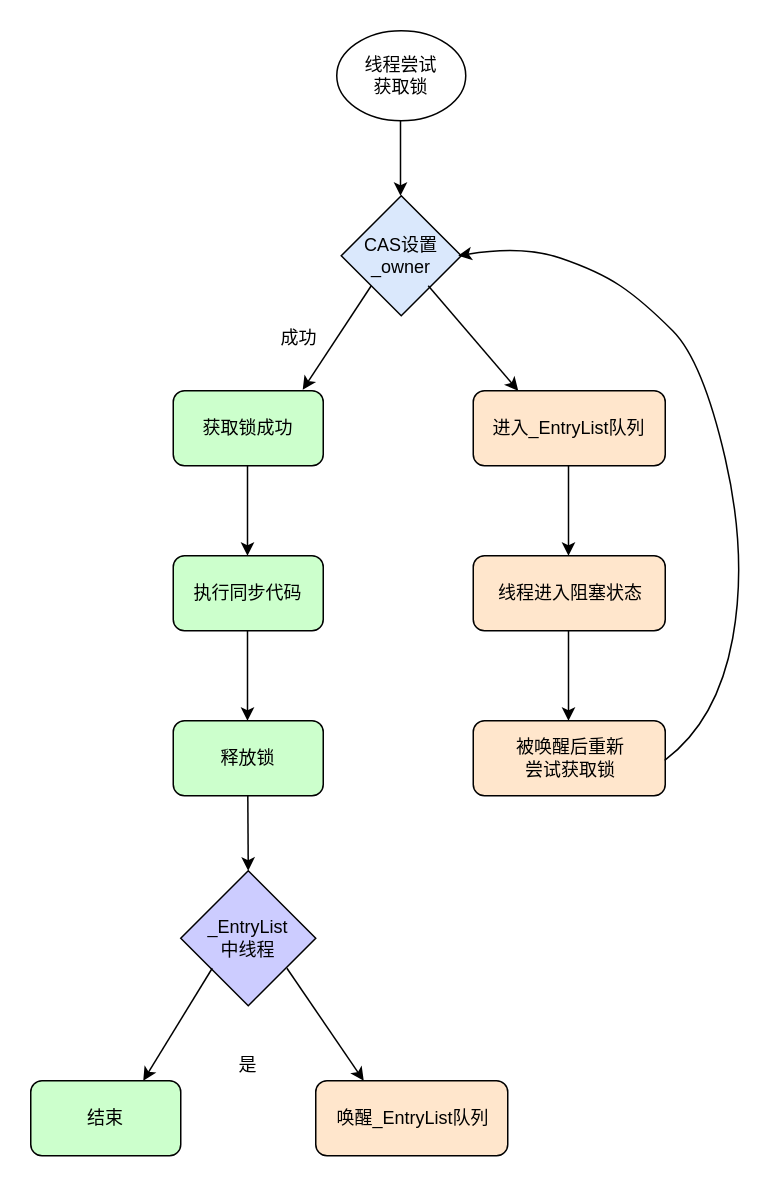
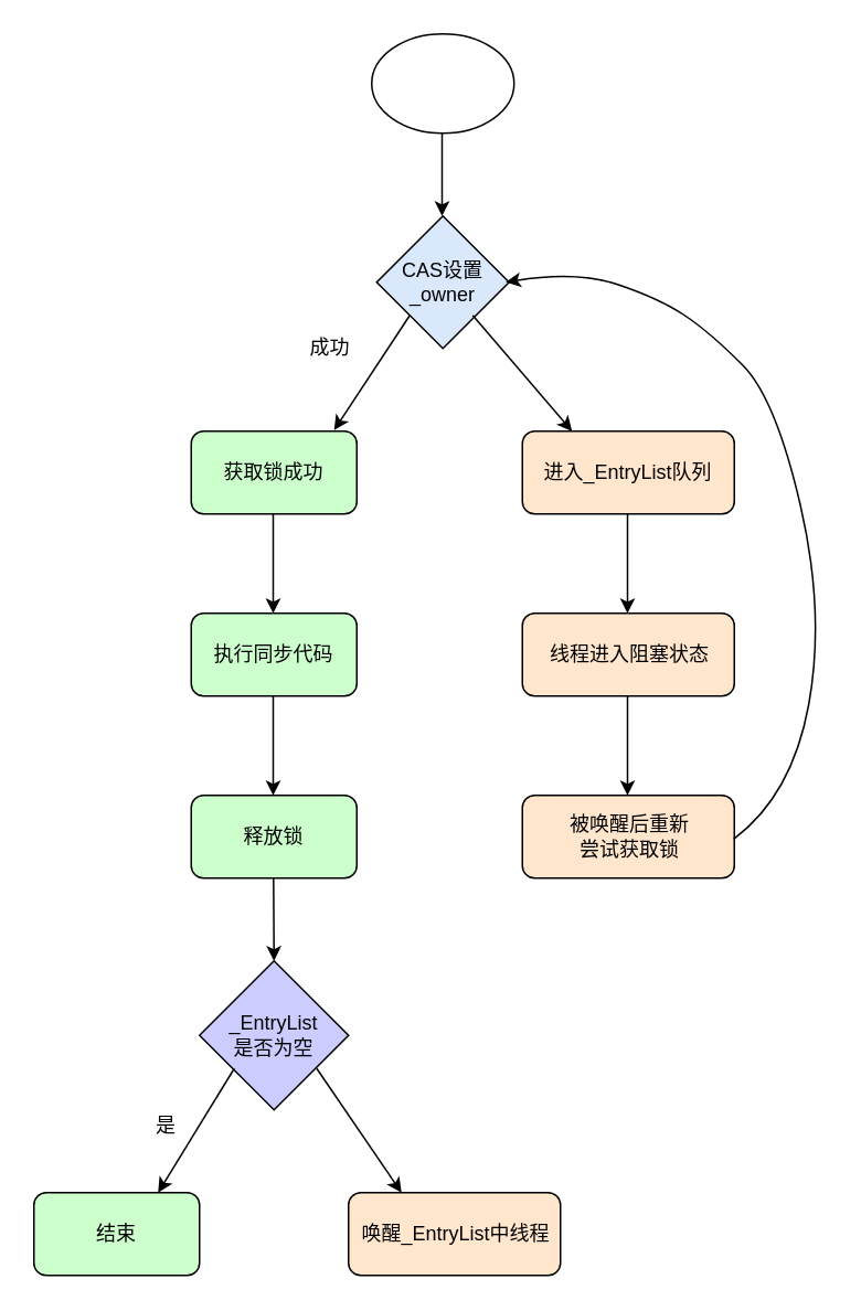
  <mxCell id="0" />
  <mxCell id="1" parent="0" />
  <mxCell id="2" value="CAS设置_owner" style="rhombus;whiteSpace=wrap;html=1;fillColor=#dae8fc;" vertex="1" parent="1"><mxGeometry x="227" y="130" width="80" height="80" as="geometry" /></mxCell>
  <mxCell id="3" value="" style="endArrow=classic;html=1;rounded=0;" edge="1" parent="1"><mxGeometry width="50" height="50" relative="1" as="geometry"><mxPoint x="266.5" y="80" as="sourcePoint" /><mxPoint x="266.5" y="130" as="targetPoint" /></mxGeometry></mxCell>
  <mxCell id="4" value="" style="rounded=1;whiteSpace=wrap;html=1;fillColor=#CCFFCC;" vertex="1" parent="1"><mxGeometry x="115" y="260" width="100" height="50" as="geometry" /></mxCell>
  <mxCell id="5" value="获取锁成功" style="text;strokeColor=none;align=center;fillColor=none;html=1;verticalAlign=middle;whiteSpace=wrap;rounded=0;" vertex="1" parent="1"><mxGeometry x="130" y="270" width="70" height="30" as="geometry" /></mxCell>
  <mxCell id="6" value="" style="rounded=1;whiteSpace=wrap;html=1;fillColor=#FFE6CC;" vertex="1" parent="1"><mxGeometry x="315" y="260" width="128" height="50" as="geometry" /></mxCell>
  <mxCell id="7" value="进入_EntryList队列" style="text;strokeColor=none;align=center;fillColor=none;html=1;verticalAlign=middle;whiteSpace=wrap;rounded=0;" vertex="1" parent="1"><mxGeometry x="324" y="270" width="110" height="30" as="geometry" /></mxCell>
  <mxCell id="8" value="" style="endArrow=classic;html=1;rounded=0;entryX=0.863;entryY=-0.013;entryDx=0;entryDy=0;entryPerimeter=0;exitX=0;exitY=1;exitDx=0;exitDy=0;" edge="1" parent="1" source="2" target="4"><mxGeometry width="50" height="50" relative="1" as="geometry"><mxPoint x="237" y="190" as="sourcePoint" /><mxPoint x="185" y="250" as="targetPoint" /></mxGeometry></mxCell>
  <mxCell id="9" value="" style="endArrow=classic;html=1;rounded=0;" edge="1" parent="1"><mxGeometry width="50" height="50" relative="1" as="geometry"><mxPoint x="285" y="190" as="sourcePoint" /><mxPoint x="345" y="260" as="targetPoint" /></mxGeometry></mxCell>
- <mxCell id="10" value="成功" style="text;strokeColor=none;align=center;fillColor=none;html=1;verticalAlign=middle;whiteSpace=wrap;rounded=0;" vertex="1" parent="1"><mxGeometry x="179" y="210" width="40" height="30" as="geometry" /></mxCell>
+ <mxCell id="10" value="成功" style="text;strokeColor=none;align=center;fillColor=none;html=1;verticalAlign=middle;whiteSpace=wrap;rounded=0;" vertex="1" parent="1"><mxGeometry x="179" y="195" width="40" height="30" as="geometry" /></mxCell>
  <mxCell id="11" value="" style="rounded=1;whiteSpace=wrap;html=1;fillColor=#CCFFCC;" vertex="1" parent="1"><mxGeometry x="115" y="370" width="100" height="50" as="geometry" /></mxCell>
  <mxCell id="12" value="执行同步代码" style="text;strokeColor=none;align=center;fillColor=none;html=1;verticalAlign=middle;whiteSpace=wrap;rounded=0;" vertex="1" parent="1"><mxGeometry x="120" y="380" width="90" height="30" as="geometry" /></mxCell>
  <mxCell id="13" value="" style="rounded=1;whiteSpace=wrap;html=1;fillColor=#FFE6CC;" vertex="1" parent="1"><mxGeometry x="315" y="370" width="128" height="50" as="geometry" /></mxCell>
  <mxCell id="14" value="线程进入阻塞状态" style="text;strokeColor=none;align=center;fillColor=none;html=1;verticalAlign=middle;whiteSpace=wrap;rounded=0;" vertex="1" parent="1"><mxGeometry x="326" y="380" width="108" height="30" as="geometry" /></mxCell>
  <mxCell id="15" value="" style="rounded=1;whiteSpace=wrap;html=1;fillColor=#CCFFCC;" vertex="1" parent="1"><mxGeometry x="115" y="480" width="100" height="50" as="geometry" /></mxCell>
  <mxCell id="16" value="释放锁" style="text;strokeColor=none;align=center;fillColor=none;html=1;verticalAlign=middle;whiteSpace=wrap;rounded=0;" vertex="1" parent="1"><mxGeometry x="135" y="490" width="60" height="30" as="geometry" /></mxCell>
  <mxCell id="17" value="" style="rounded=1;whiteSpace=wrap;html=1;fillColor=#FFE6CC;" vertex="1" parent="1"><mxGeometry x="315" y="480" width="128" height="50" as="geometry" /></mxCell>
  <mxCell id="18" value="被唤醒后重新尝试获取锁" style="text;strokeColor=none;align=center;fillColor=none;html=1;verticalAlign=middle;whiteSpace=wrap;rounded=0;" vertex="1" parent="1"><mxGeometry x="340" y="490" width="80" height="30" as="geometry" /></mxCell>
  <mxCell id="19" value="" style="endArrow=classic;html=1;rounded=0;" edge="1" parent="1"><mxGeometry width="50" height="50" relative="1" as="geometry"><mxPoint x="164.5" y="310" as="sourcePoint" /><mxPoint x="164.5" y="370" as="targetPoint" /></mxGeometry></mxCell>
  <mxCell id="20" value="" style="endArrow=classic;html=1;rounded=0;" edge="1" parent="1"><mxGeometry width="50" height="50" relative="1" as="geometry"><mxPoint x="378.5" y="310" as="sourcePoint" /><mxPoint x="378.5" y="370" as="targetPoint" /></mxGeometry></mxCell>
  <mxCell id="21" value="" style="endArrow=classic;html=1;rounded=0;" edge="1" parent="1"><mxGeometry width="50" height="50" relative="1" as="geometry"><mxPoint x="164.5" y="420" as="sourcePoint" /><mxPoint x="164.5" y="480" as="targetPoint" /></mxGeometry></mxCell>
  <mxCell id="22" value="" style="endArrow=classic;html=1;rounded=0;" edge="1" parent="1"><mxGeometry width="50" height="50" relative="1" as="geometry"><mxPoint x="378.5" y="420" as="sourcePoint" /><mxPoint x="378.5" y="480" as="targetPoint" /></mxGeometry></mxCell>
  <mxCell id="23" value="" style="curved=1;endArrow=classic;html=1;rounded=0;entryX=0.975;entryY=0.5;entryDx=0;entryDy=0;entryPerimeter=0;exitX=0.997;exitY=0.528;exitDx=0;exitDy=0;exitPerimeter=0;" edge="1" parent="1" source="17" target="2"><mxGeometry width="50" height="50" relative="1" as="geometry"><mxPoint x="445" y="505" as="sourcePoint" /><mxPoint x="307" y="163.36" as="targetPoint" /><Array as="points"><mxPoint x="477.96" y="480" /><mxPoint x="497.96" y="370" /><mxPoint x="467.96" y="240" /><mxPoint x="427.96" y="200" /><mxPoint x="397.96" y="180" /><mxPoint x="347.96" y="163" /></Array></mxGeometry></mxCell>
  <mxCell id="24" value="" style="rhombus;whiteSpace=wrap;html=1;fillColor=#CCCCFF;" vertex="1" parent="1"><mxGeometry x="120" y="580" width="90" height="90" as="geometry" /></mxCell>
- <mxCell id="25" value="_EntryList中线程" style="text;strokeColor=none;align=center;fillColor=none;html=1;verticalAlign=middle;whiteSpace=wrap;rounded=0;" vertex="1" parent="1"><mxGeometry x="135" y="605" width="60" height="40" as="geometry" /></mxCell>
+ <mxCell id="25" value="_EntryList是否为空" style="text;strokeColor=none;align=center;fillColor=none;html=1;verticalAlign=middle;whiteSpace=wrap;rounded=0;" vertex="1" parent="1"><mxGeometry x="135" y="605" width="60" height="40" as="geometry" /></mxCell>
  <mxCell id="26" value="" style="rounded=1;whiteSpace=wrap;html=1;fillColor=#CCFFCC;" vertex="1" parent="1"><mxGeometry x="20" y="720" width="100" height="50" as="geometry" /></mxCell>
  <mxCell id="27" value="" style="rounded=1;whiteSpace=wrap;html=1;fillColor=#FFE6CC;" vertex="1" parent="1"><mxGeometry x="210" y="720" width="128" height="50" as="geometry" /></mxCell>
  <mxCell id="28" value="结束" style="text;strokeColor=none;align=center;fillColor=none;html=1;verticalAlign=middle;whiteSpace=wrap;rounded=0;" vertex="1" parent="1"><mxGeometry x="45" y="730" width="50" height="30" as="geometry" /></mxCell>
- <mxCell id="29" value="唤醒_EntryList队列" style="text;strokeColor=none;align=center;fillColor=none;html=1;verticalAlign=middle;whiteSpace=wrap;rounded=0;" vertex="1" parent="1"><mxGeometry x="215" y="730" width="120" height="30" as="geometry" /></mxCell>
- <mxCell id="30" value="是" style="text;strokeColor=none;align=center;fillColor=none;html=1;verticalAlign=middle;whiteSpace=wrap;rounded=0;" vertex="1" parent="1"><mxGeometry x="150" y="700" width="30" height="20" as="geometry" /></mxCell>
+ <mxCell id="29" value="唤醒_EntryList中线程" style="text;strokeColor=none;align=center;fillColor=none;html=1;verticalAlign=middle;whiteSpace=wrap;rounded=0;" vertex="1" parent="1"><mxGeometry x="215" y="730" width="120" height="30" as="geometry" /></mxCell>
+ <mxCell id="30" value="是" style="text;strokeColor=none;align=center;fillColor=none;html=1;verticalAlign=middle;whiteSpace=wrap;rounded=0;" vertex="1" parent="1"><mxGeometry x="85" y="670" width="30" height="20" as="geometry" /></mxCell>
  <mxCell id="31" value="" style="endArrow=classic;html=1;rounded=0;exitX=0;exitY=1;exitDx=0;exitDy=0;" edge="1" parent="1"><mxGeometry width="50" height="50" relative="1" as="geometry"><mxPoint x="141" y="645" as="sourcePoint" /><mxPoint x="95" y="720" as="targetPoint" /></mxGeometry></mxCell>
  <mxCell id="32" value="" style="endArrow=classic;html=1;rounded=0;entryX=0.25;entryY=0;entryDx=0;entryDy=0;" edge="1" parent="1" target="27"><mxGeometry width="50" height="50" relative="1" as="geometry"><mxPoint x="190.78" y="645" as="sourcePoint" /><mxPoint x="236.996" y="719.1" as="targetPoint" /></mxGeometry></mxCell>
  <mxCell id="33" value="" style="endArrow=classic;html=1;rounded=0;" edge="1" parent="1"><mxGeometry width="50" height="50" relative="1" as="geometry"><mxPoint x="164.71" y="530" as="sourcePoint" /><mxPoint x="165" y="580" as="targetPoint" /></mxGeometry></mxCell>
  <mxCell id="34" value="" style="ellipse;whiteSpace=wrap;html=1;" vertex="1" parent="1"><mxGeometry x="224" y="20" width="86" height="60" as="geometry" /></mxCell>
- <mxCell id="35" value="线程尝试获取锁" style="text;strokeColor=none;align=center;fillColor=none;html=1;verticalAlign=middle;whiteSpace=wrap;rounded=0;" vertex="1" parent="1"><mxGeometry x="237" y="35" width="60" height="30" as="geometry" /></mxCell>
